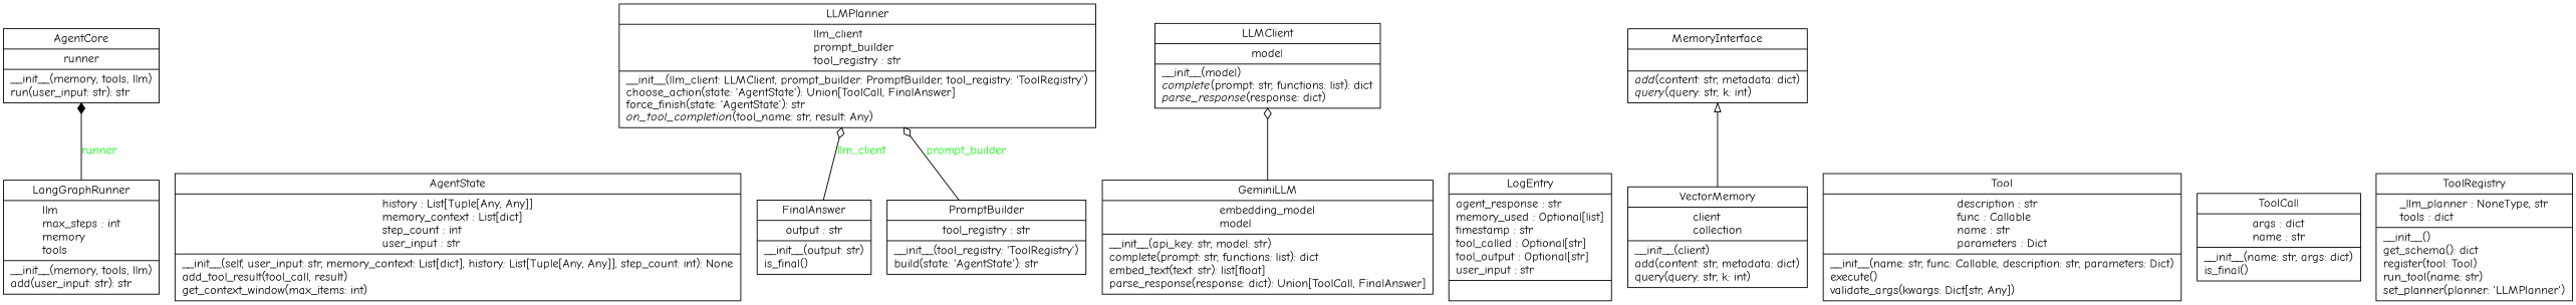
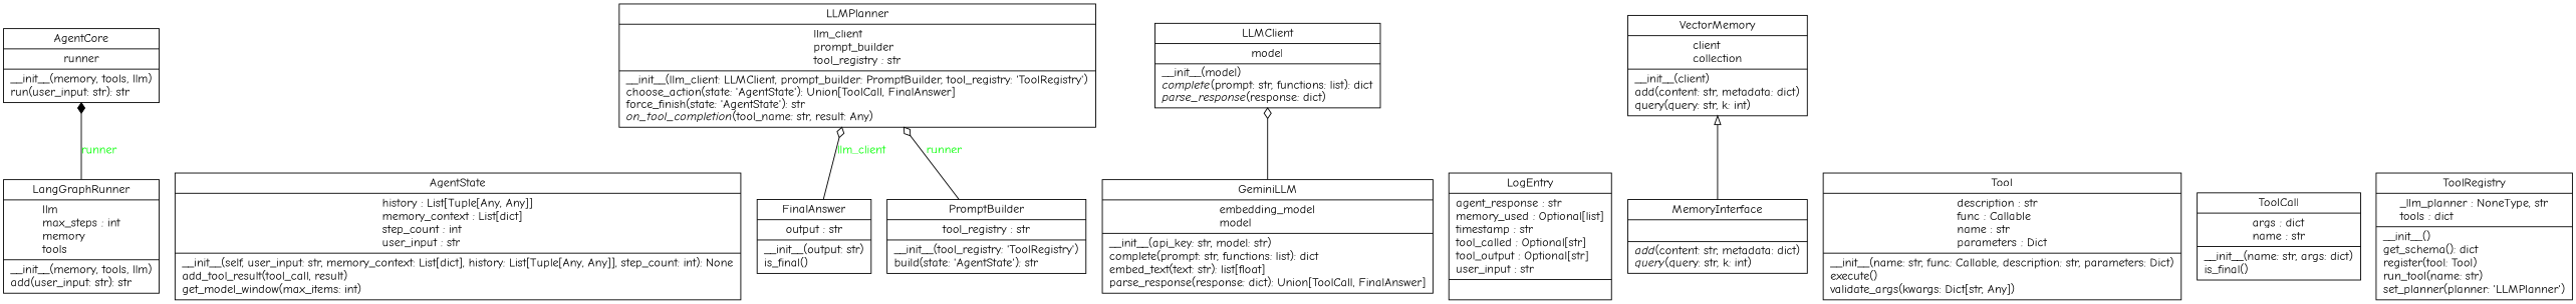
  digraph {
    fontname="Comic Neue"
    rankdir=BT
    node [color=black fontcolor=black fontname="Comic Neue" shape=record style=solid]
    edge [arrowhead=odiamond arrowtail=none fontcolor=green fontname="Comic Neue" style=solid]
    n1 [label=<{AgentCore|runner<br ALIGN="LEFT"/>|__init__(memory, tools, llm)<br ALIGN="LEFT"/>run(user_input: str): str<br ALIGN="LEFT"/>}>]
-   n2 [label=<{AgentState|history : List[Tuple[Any, Any]]<br ALIGN="LEFT"/>memory_context : List[dict]<br ALIGN="LEFT"/>step_count : int<br ALIGN="LEFT"/>user_input : str<br ALIGN="LEFT"/>|__init__(self, user_input: str, memory_context: List[dict], history: List[Tuple[Any, Any]], step_count: int): None<br ALIGN="LEFT"/>add_tool_result(tool_call, result)<br ALIGN="LEFT"/>get_context_window(max_items: int)<br ALIGN="LEFT"/>}>]
+   n2 [label=<{AgentState|history : List[Tuple[Any, Any]]<br ALIGN="LEFT"/>memory_context : List[dict]<br ALIGN="LEFT"/>step_count : int<br ALIGN="LEFT"/>user_input : str<br ALIGN="LEFT"/>|__init__(self, user_input: str, memory_context: List[dict], history: List[Tuple[Any, Any]], step_count: int): None<br ALIGN="LEFT"/>add_tool_result(tool_call, result)<br ALIGN="LEFT"/>get_model_window(max_items: int)<br ALIGN="LEFT"/>}>]
    n3 [label=<{FinalAnswer|output : str<br ALIGN="LEFT"/>|__init__(output: str)<br ALIGN="LEFT"/>is_final()<br ALIGN="LEFT"/>}>]
    n4 [label=<{LLMPlanner|llm_client<br ALIGN="LEFT"/>prompt_builder<br ALIGN="LEFT"/>tool_registry : str<br ALIGN="LEFT"/>|__init__(llm_client: LLMClient, prompt_builder: PromptBuilder, tool_registry: 'ToolRegistry')<br ALIGN="LEFT"/>choose_action(state: 'AgentState'): Union[ToolCall, FinalAnswer]<br ALIGN="LEFT"/>force_finish(state: 'AgentState'): str<br ALIGN="LEFT"/><I>on_tool_completion</I>(tool_name: str, result: Any)<br ALIGN="LEFT"/>}>]
    n5 [label=<{GeminiLLM|embedding_model<br ALIGN="LEFT"/>model<br ALIGN="LEFT"/>|__init__(api_key: str, model: str)<br ALIGN="LEFT"/>complete(prompt: str, functions: list): dict<br ALIGN="LEFT"/>embed_text(text: str): list[float]<br ALIGN="LEFT"/>parse_response(response: dict): Union[ToolCall, FinalAnswer]<br ALIGN="LEFT"/>}>]
    n6 [label=<{LLMClient|model<br ALIGN="LEFT"/>|__init__(model)<br ALIGN="LEFT"/><I>complete</I>(prompt: str, functions: list): dict<br ALIGN="LEFT"/><I>parse_response</I>(response: dict)<br ALIGN="LEFT"/>}>]
    n7 [label=<{LangGraphRunner|llm<br ALIGN="LEFT"/>max_steps : int<br ALIGN="LEFT"/>memory<br ALIGN="LEFT"/>tools<br ALIGN="LEFT"/>|__init__(memory, tools, llm)<br ALIGN="LEFT"/>add(user_input: str): str<br ALIGN="LEFT"/>}>]
    n8 [label=<{LogEntry|agent_response : str<br ALIGN="LEFT"/>memory_used : Optional[list]<br ALIGN="LEFT"/>timestamp : str<br ALIGN="LEFT"/>tool_called : Optional[str]<br ALIGN="LEFT"/>tool_output : Optional[str]<br ALIGN="LEFT"/>user_input : str<br ALIGN="LEFT"/>|}>]
    n9 [label=<{MemoryInterface|<br ALIGN="LEFT"/>|<I>add</I>(content: str, metadata: dict)<br ALIGN="LEFT"/><I>query</I>(query: str, k: int)<br ALIGN="LEFT"/>}>]
    n10 [label=<{PromptBuilder|tool_registry : str<br ALIGN="LEFT"/>|__init__(tool_registry: 'ToolRegistry')<br ALIGN="LEFT"/>build(state: 'AgentState'): str<br ALIGN="LEFT"/>}>]
    n11 [label=<{Tool|description : str<br ALIGN="LEFT"/>func : Callable<br ALIGN="LEFT"/>name : str<br ALIGN="LEFT"/>parameters : Dict<br ALIGN="LEFT"/>|__init__(name: str, func: Callable, description: str, parameters: Dict)<br ALIGN="LEFT"/>execute()<br ALIGN="LEFT"/>validate_args(kwargs: Dict[str, Any])<br ALIGN="LEFT"/>}>]
    n12 [label=<{ToolCall|args : dict<br ALIGN="LEFT"/>name : str<br ALIGN="LEFT"/>|__init__(name: str, args: dict)<br ALIGN="LEFT"/>is_final()<br ALIGN="LEFT"/>}>]
    n13 [label=<{ToolRegistry|_llm_planner : NoneType, str<br ALIGN="LEFT"/>tools : dict<br ALIGN="LEFT"/>|__init__()<br ALIGN="LEFT"/>get_schema(): dict<br ALIGN="LEFT"/>register(tool: Tool)<br ALIGN="LEFT"/>run_tool(name: str)<br ALIGN="LEFT"/>set_planner(planner: 'LLMPlanner')<br ALIGN="LEFT"/>}>]
    n14 [label=<{VectorMemory|client<br ALIGN="LEFT"/>collection<br ALIGN="LEFT"/>|__init__(client)<br ALIGN="LEFT"/>add(content: str, metadata: dict)<br ALIGN="LEFT"/>query(query: str, k: int)<br ALIGN="LEFT"/>}>]
    n3 -> n4 [label=llm_client]
    n5 -> n6 [fontcolor="" style=""]
    n7 -> n1 [arrowhead=diamond label=runner]
-   n10 -> n4 [label=prompt_builder]
-   n14 -> n9 [arrowhead=empty fontcolor="" style=""]
+   n10 -> n4 [label=runner]
+   n9 -> n14 [arrowhead=empty fontcolor="" style=""]
  }
